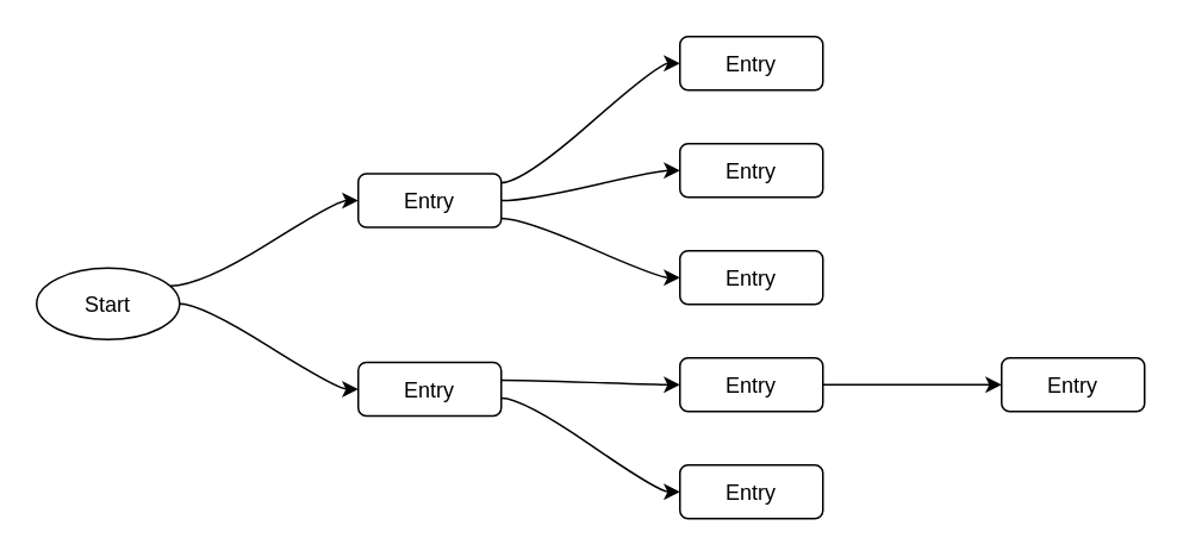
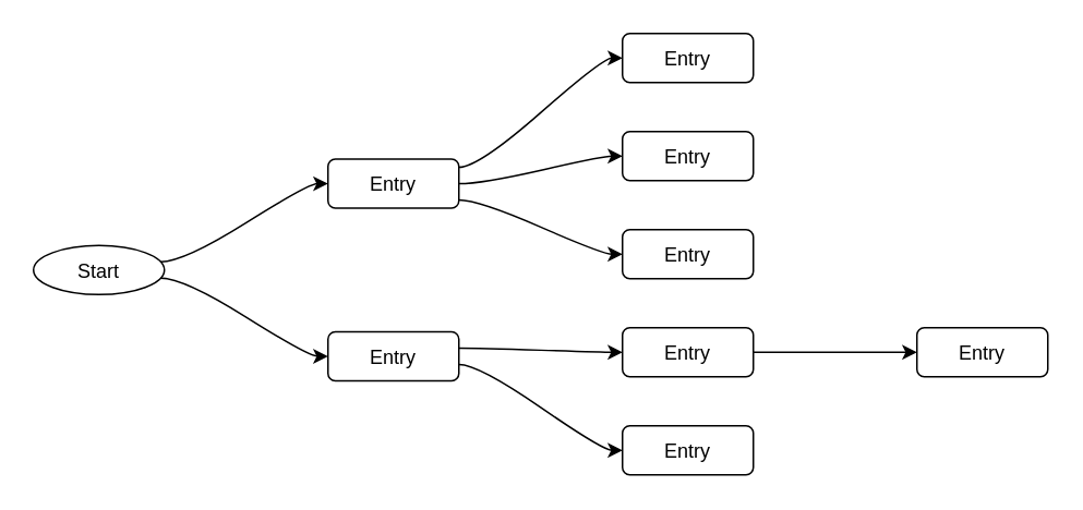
  <mxCell id="0" />
  <mxCell id="1" parent="0" />
- <mxCell id="2" value="Start" style="ellipse" vertex="1" parent="1"><mxGeometry x="20" y="149.688" width="80" height="40" as="geometry" /></mxCell>
+ <mxCell id="2" value="Start" style="ellipse" vertex="1" parent="1"><mxGeometry x="20" y="149.688" width="80" height="30" as="geometry" /></mxCell>
  <mxCell id="3" value="Entry" style="rounded=1;" vertex="1" parent="1"><mxGeometry x="200" y="96.875" width="80" height="30" as="geometry" /></mxCell>
  <mxCell id="4" value="" style="curved=1;noEdgeStyle=1;orthogonal=1;" edge="1" source="2" target="3" parent="1"><mxGeometry relative="1" as="geometry"><Array as="points"><mxPoint x="112" y="159.688" /><mxPoint x="188" y="111.875" /></Array></mxGeometry></mxCell>
  <mxCell id="5" value="Entry" style="rounded=1;" vertex="1" parent="1"><mxGeometry x="380" y="20" width="80" height="30" as="geometry" /></mxCell>
  <mxCell id="6" value="" style="curved=1;noEdgeStyle=1;orthogonal=1;" edge="1" source="3" target="5" parent="1"><mxGeometry relative="1" as="geometry"><Array as="points"><mxPoint x="292" y="101.875" /><mxPoint x="368" y="35" /></Array></mxGeometry></mxCell>
  <mxCell id="7" value="Entry" style="rounded=1;" vertex="1" parent="1"><mxGeometry x="380" y="80" width="80" height="30" as="geometry" /></mxCell>
  <mxCell id="8" value="" style="curved=1;noEdgeStyle=1;orthogonal=1;" edge="1" source="3" target="7" parent="1"><mxGeometry relative="1" as="geometry"><Array as="points"><mxPoint x="294" y="111.875" /><mxPoint x="368" y="95" /></Array></mxGeometry></mxCell>
  <mxCell id="9" value="Entry" style="rounded=1;" vertex="1" parent="1"><mxGeometry x="380" y="140" width="80" height="30" as="geometry" /></mxCell>
  <mxCell id="10" value="" style="curved=1;noEdgeStyle=1;orthogonal=1;" edge="1" source="3" target="9" parent="1"><mxGeometry relative="1" as="geometry"><Array as="points"><mxPoint x="292" y="121.875" /><mxPoint x="368" y="155" /></Array></mxGeometry></mxCell>
  <mxCell id="11" value="Entry" style="rounded=1;" vertex="1" parent="1"><mxGeometry x="200" y="202.5" width="80" height="30" as="geometry" /></mxCell>
  <mxCell id="12" value="" style="curved=1;noEdgeStyle=1;orthogonal=1;" edge="1" source="2" target="11" parent="1"><mxGeometry relative="1" as="geometry"><Array as="points"><mxPoint x="112" y="169.688" /><mxPoint x="188" y="217.5" /></Array></mxGeometry></mxCell>
  <mxCell id="13" value="Entry" style="rounded=1;" vertex="1" parent="1"><mxGeometry x="380" y="200" width="80" height="30" as="geometry" /></mxCell>
  <mxCell id="14" value="" style="curved=1;noEdgeStyle=1;orthogonal=1;" edge="1" source="11" target="13" parent="1"><mxGeometry relative="1" as="geometry"><Array as="points"><mxPoint x="292" y="212.5" /><mxPoint x="368" y="215" /></Array></mxGeometry></mxCell>
  <mxCell id="15" value="Entry" style="rounded=1;" vertex="1" parent="1"><mxGeometry x="380" y="260" width="80" height="30" as="geometry" /></mxCell>
  <mxCell id="16" value="" style="curved=1;noEdgeStyle=1;orthogonal=1;" edge="1" source="11" target="15" parent="1"><mxGeometry relative="1" as="geometry"><Array as="points"><mxPoint x="292" y="222.5" /><mxPoint x="368" y="275" /></Array></mxGeometry></mxCell>
  <mxCell id="17" value="Entry" style="rounded=1;" vertex="1" parent="1"><mxGeometry x="560" y="200" width="80" height="30" as="geometry" /></mxCell>
  <mxCell id="18" value="" style="curved=1;noEdgeStyle=1;orthogonal=1;" edge="1" source="13" target="17" parent="1"><mxGeometry relative="1" as="geometry"><Array as="points"><mxPoint x="472" y="215" /><mxPoint x="548" y="215" /></Array></mxGeometry></mxCell>
